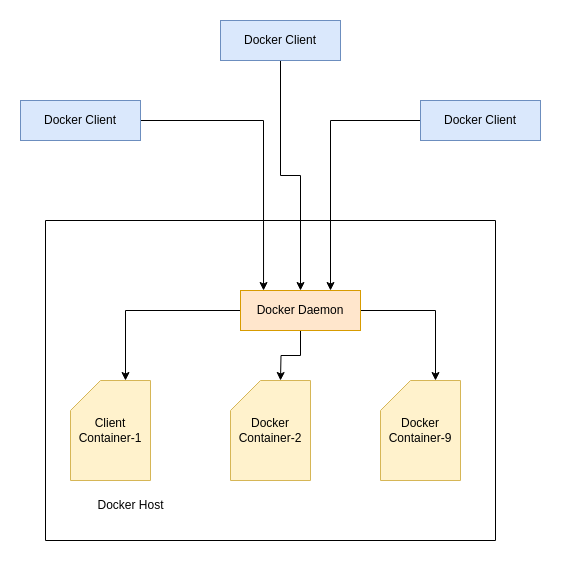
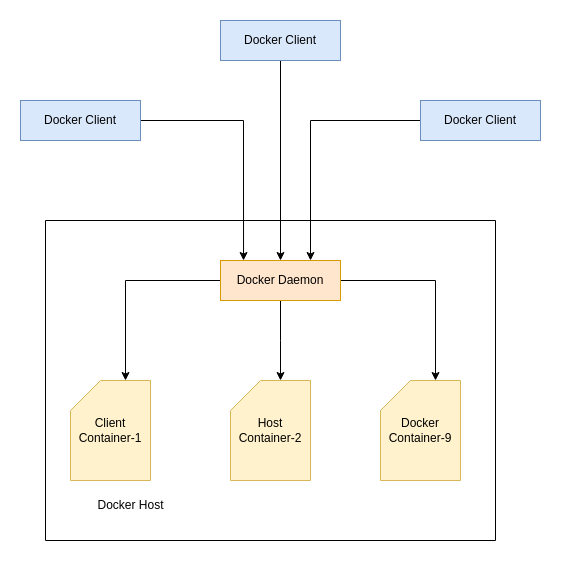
  <mxCell id="0" />
  <mxCell id="1" parent="0" />
  <mxCell id="2" style="edgeStyle=orthogonalEdgeStyle;rounded=0;orthogonalLoop=1;jettySize=auto;html=1;entryX=0;entryY=0;entryDx=55;entryDy=0;entryPerimeter=0;" edge="1" parent="1" source="5" target="14"><mxGeometry relative="1" as="geometry" /></mxCell>
  <mxCell id="3" style="edgeStyle=orthogonalEdgeStyle;rounded=0;orthogonalLoop=1;jettySize=auto;html=1;entryX=0;entryY=0;entryDx=55;entryDy=0;entryPerimeter=0;" edge="1" parent="1" source="5" target="12"><mxGeometry relative="1" as="geometry" /></mxCell>
  <mxCell id="4" style="edgeStyle=orthogonalEdgeStyle;rounded=0;orthogonalLoop=1;jettySize=auto;html=1;" edge="1" parent="1" source="5"><mxGeometry relative="1" as="geometry"><mxPoint x="280" y="380" as="targetPoint" /></mxGeometry></mxCell>
- <mxCell id="5" value="Docker Daemon" style="rounded=0;whiteSpace=wrap;html=1;fillColor=#ffe6cc;strokeColor=#d79b00;" vertex="1" parent="1"><mxGeometry x="240" y="290" width="120" height="40" as="geometry" /></mxCell>
+ <mxCell id="5" value="Docker Daemon" style="rounded=0;whiteSpace=wrap;html=1;fillColor=#ffe6cc;strokeColor=#d79b00;" vertex="1" parent="1"><mxGeometry x="220" y="260" width="120" height="40" as="geometry" /></mxCell>
  <mxCell id="6" style="edgeStyle=orthogonalEdgeStyle;rounded=0;orthogonalLoop=1;jettySize=auto;html=1;entryX=0.192;entryY=0;entryDx=0;entryDy=0;entryPerimeter=0;" edge="1" parent="1" source="7" target="5"><mxGeometry relative="1" as="geometry" /></mxCell>
  <mxCell id="7" value="Docker Client" style="rounded=0;whiteSpace=wrap;html=1;fillColor=#dae8fc;strokeColor=#6c8ebf;" vertex="1" parent="1"><mxGeometry x="20" y="100" width="120" height="40" as="geometry" /></mxCell>
  <mxCell id="8" style="edgeStyle=orthogonalEdgeStyle;rounded=0;orthogonalLoop=1;jettySize=auto;html=1;entryX=0.5;entryY=0;entryDx=0;entryDy=0;" edge="1" parent="1" source="9" target="5"><mxGeometry relative="1" as="geometry" /></mxCell>
  <mxCell id="9" value="Docker Client" style="rounded=0;whiteSpace=wrap;html=1;fillColor=#dae8fc;strokeColor=#6c8ebf;" vertex="1" parent="1"><mxGeometry x="220" y="20" width="120" height="40" as="geometry" /></mxCell>
  <mxCell id="10" style="edgeStyle=orthogonalEdgeStyle;rounded=0;orthogonalLoop=1;jettySize=auto;html=1;entryX=0.75;entryY=0;entryDx=0;entryDy=0;" edge="1" parent="1" source="11" target="5"><mxGeometry relative="1" as="geometry" /></mxCell>
  <mxCell id="11" value="Docker Client" style="rounded=0;whiteSpace=wrap;html=1;fillColor=#dae8fc;strokeColor=#6c8ebf;" vertex="1" parent="1"><mxGeometry x="420" y="100" width="120" height="40" as="geometry" /></mxCell>
  <mxCell id="12" value="Client Container-1" style="shape=card;whiteSpace=wrap;html=1;fillColor=#fff2cc;strokeColor=#d6b656;" vertex="1" parent="1"><mxGeometry x="70" y="380" width="80" height="100" as="geometry" /></mxCell>
- <mxCell id="13" value="Docker Container-2" style="shape=card;whiteSpace=wrap;html=1;fillColor=#fff2cc;strokeColor=#d6b656;" vertex="1" parent="1"><mxGeometry x="230" y="380" width="80" height="100" as="geometry" /></mxCell>
+ <mxCell id="13" value="Host Container-2" style="shape=card;whiteSpace=wrap;html=1;fillColor=#fff2cc;strokeColor=#d6b656;" vertex="1" parent="1"><mxGeometry x="230" y="380" width="80" height="100" as="geometry" /></mxCell>
  <mxCell id="14" value="Docker Container-9" style="shape=card;whiteSpace=wrap;html=1;fillColor=#fff2cc;strokeColor=#d6b656;" vertex="1" parent="1"><mxGeometry x="380" y="380" width="80" height="100" as="geometry" /></mxCell>
  <mxCell id="15" value="" style="swimlane;startSize=0;" vertex="1" parent="1"><mxGeometry x="45" y="220" width="450" height="320" as="geometry" /></mxCell>
  <mxCell id="16" value="Docker Host" style="text;html=1;align=center;verticalAlign=middle;resizable=0;points=[];autosize=1;strokeColor=none;fillColor=none;" vertex="1" parent="15"><mxGeometry x="40" y="270" width="90" height="30" as="geometry" /></mxCell>
